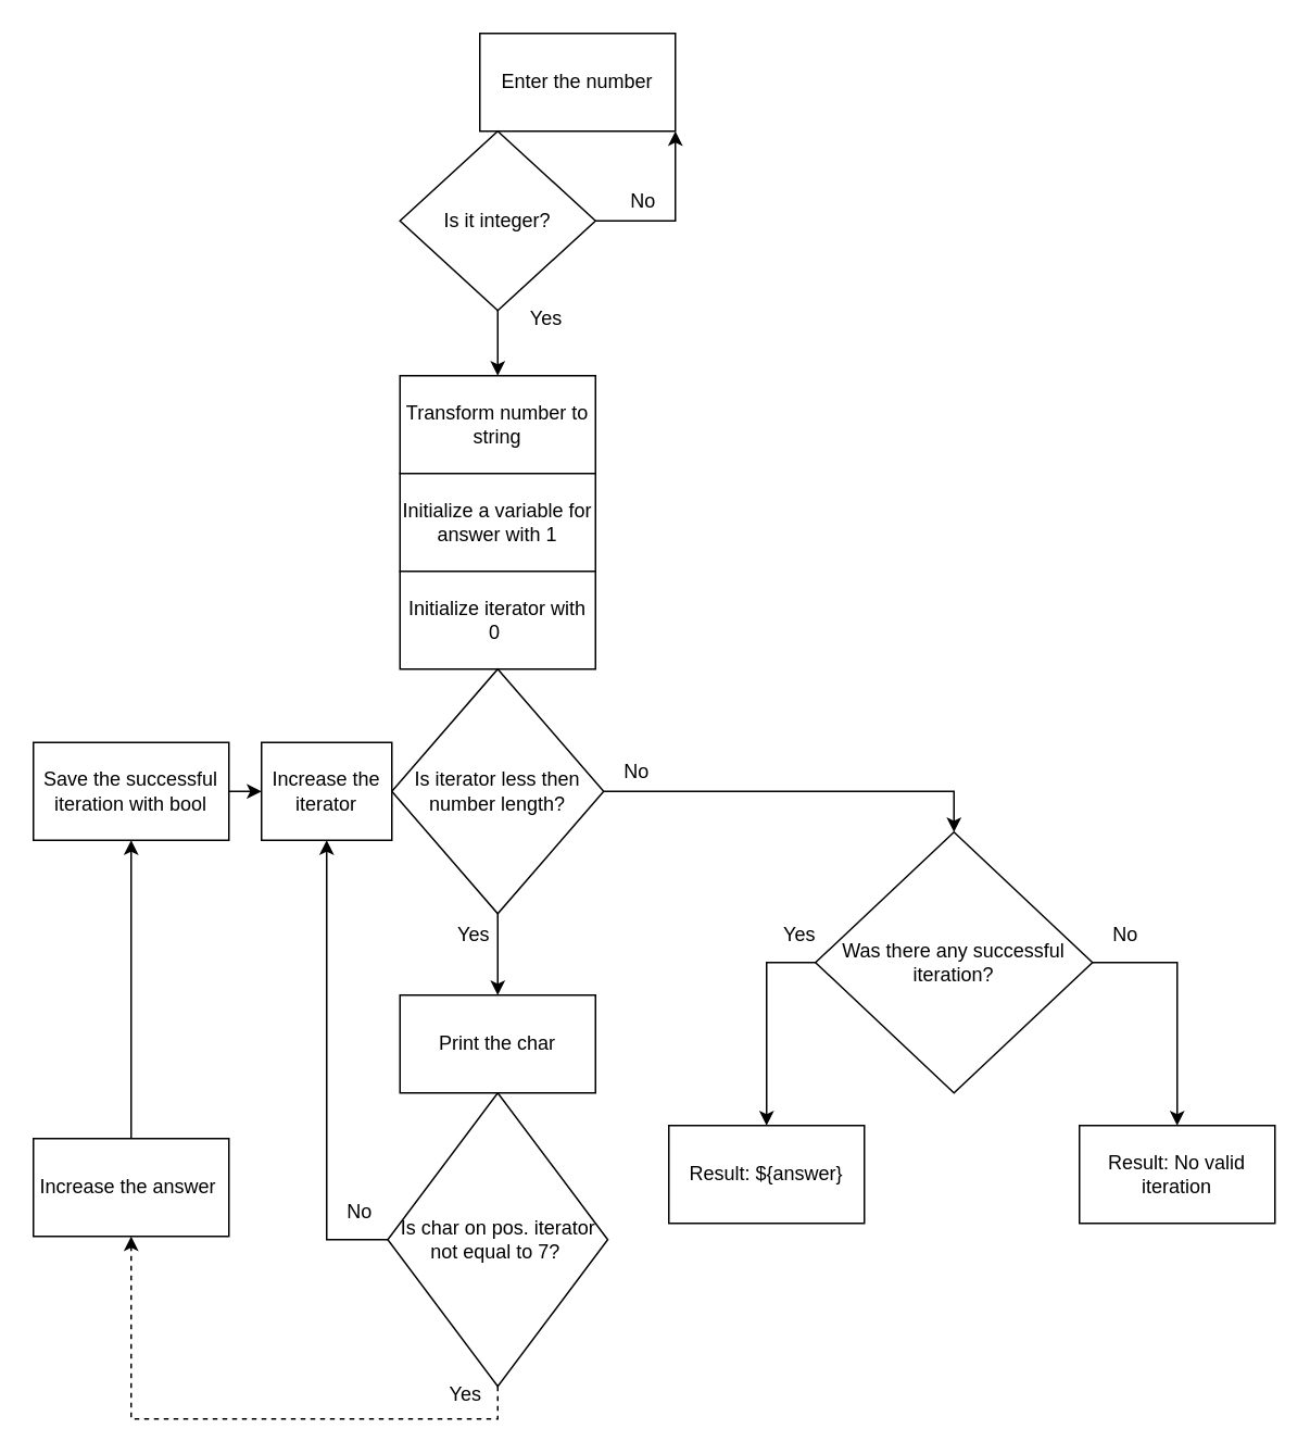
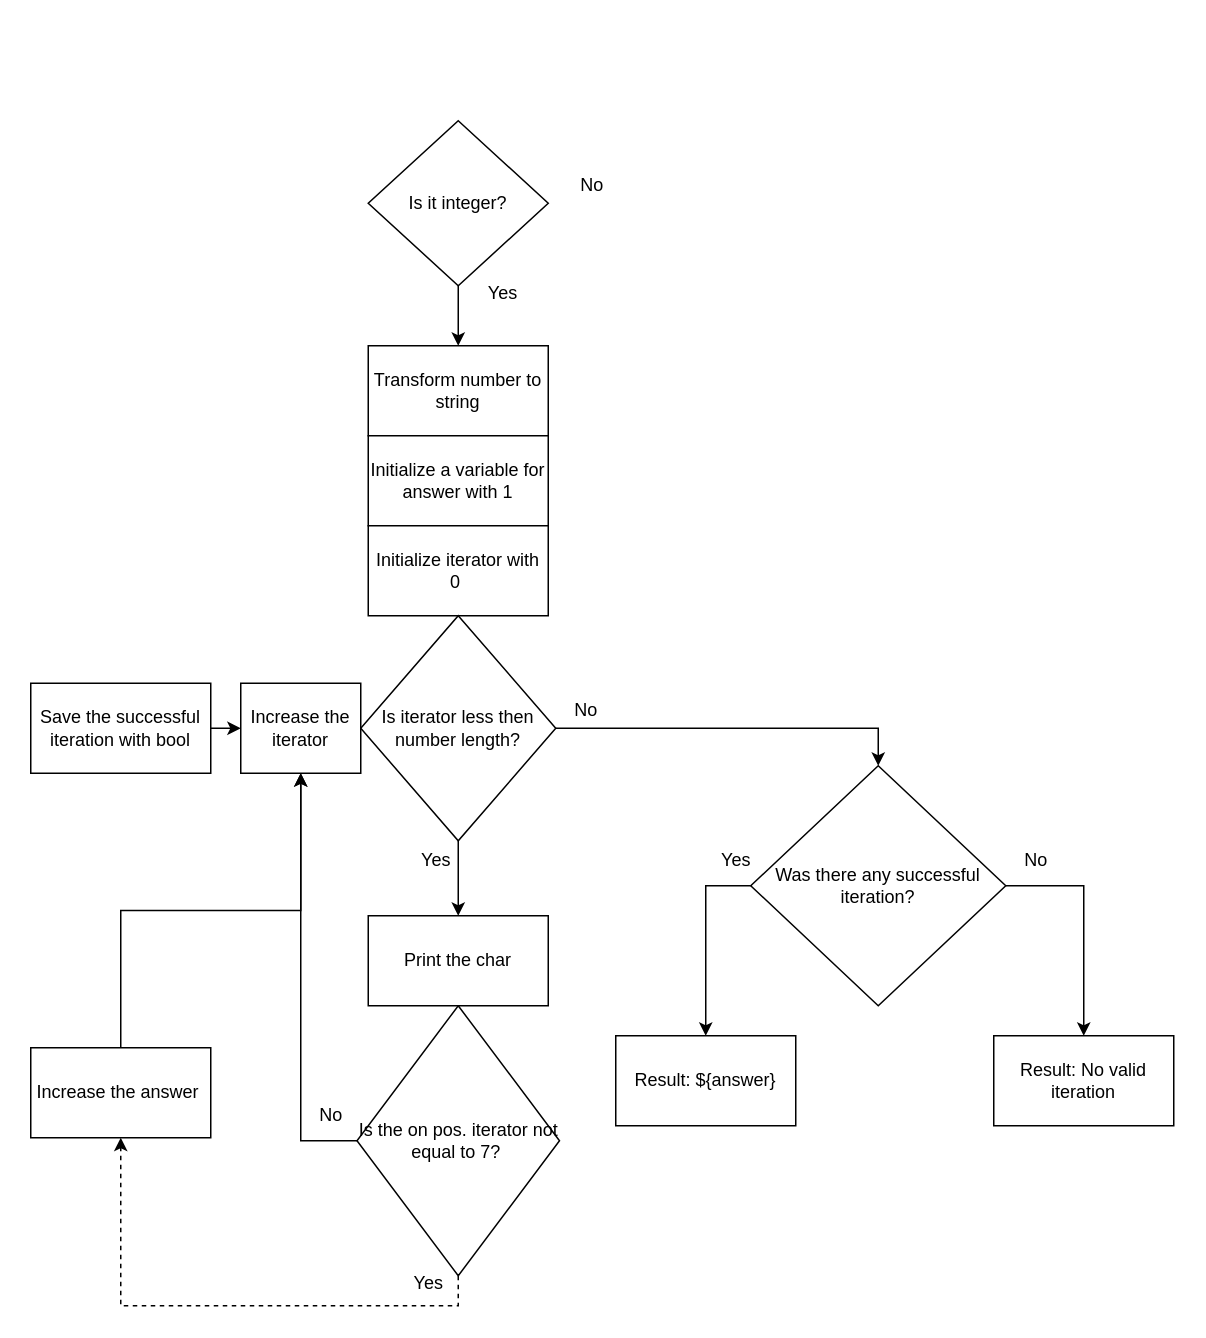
  <mxCell id="0" />
  <mxCell id="1" parent="0" />
- <mxCell id="2" value="Enter the number" style="rounded=0;whiteSpace=wrap;html=1;" vertex="1" parent="1"><mxGeometry x="294" y="20" width="120" height="60" as="geometry" /></mxCell>
  <mxCell id="3" style="edgeStyle=orthogonalEdgeStyle;rounded=0;orthogonalLoop=1;jettySize=auto;html=1;exitX=0.5;exitY=1;exitDx=0;exitDy=0;entryX=0.5;entryY=0;entryDx=0;entryDy=0;" edge="1" parent="1" source="5" target="7"><mxGeometry relative="1" as="geometry" /></mxCell>
- <mxCell id="4" style="edgeStyle=orthogonalEdgeStyle;rounded=0;orthogonalLoop=1;jettySize=auto;html=1;exitX=1;exitY=0.5;exitDx=0;exitDy=0;entryX=1;entryY=1;entryDx=0;entryDy=0;" edge="1" parent="1" source="5" target="2"><mxGeometry relative="1" as="geometry" /></mxCell>
  <mxCell id="5" value="Is it integer?" style="rhombus;whiteSpace=wrap;html=1;" vertex="1" parent="1"><mxGeometry x="245" y="80" width="120" height="110" as="geometry" /></mxCell>
  <mxCell id="6" value="No" style="text;html=1;align=center;verticalAlign=middle;resizable=0;points=[];autosize=1;strokeColor=none;fillColor=none;" vertex="1" parent="1"><mxGeometry x="374" y="108" width="40" height="30" as="geometry" /></mxCell>
  <mxCell id="7" value="Transform number to string" style="rounded=0;whiteSpace=wrap;html=1;" vertex="1" parent="1"><mxGeometry x="245" y="230" width="120" height="60" as="geometry" /></mxCell>
  <mxCell id="8" value="Yes" style="text;html=1;align=center;verticalAlign=middle;whiteSpace=wrap;rounded=0;" vertex="1" parent="1"><mxGeometry x="305" y="180" width="60" height="30" as="geometry" /></mxCell>
  <mxCell id="9" value="Initialize a variable for answer with 1" style="rounded=0;whiteSpace=wrap;html=1;" vertex="1" parent="1"><mxGeometry x="245" y="290" width="120" height="60" as="geometry" /></mxCell>
  <mxCell id="10" value="Initialize iterator with 0&amp;nbsp;" style="rounded=0;whiteSpace=wrap;html=1;" vertex="1" parent="1"><mxGeometry x="245" y="350" width="120" height="60" as="geometry" /></mxCell>
  <mxCell id="11" style="edgeStyle=orthogonalEdgeStyle;rounded=0;orthogonalLoop=1;jettySize=auto;html=1;exitX=0.5;exitY=1;exitDx=0;exitDy=0;" edge="1" parent="1" source="13"><mxGeometry relative="1" as="geometry"><mxPoint x="305" y="610" as="targetPoint" /></mxGeometry></mxCell>
  <mxCell id="12" style="edgeStyle=orthogonalEdgeStyle;rounded=0;orthogonalLoop=1;jettySize=auto;html=1;exitX=1;exitY=0.5;exitDx=0;exitDy=0;entryX=0.5;entryY=0;entryDx=0;entryDy=0;" edge="1" parent="1" source="13" target="28"><mxGeometry relative="1" as="geometry" /></mxCell>
  <mxCell id="13" value="Is iterator less then number length?" style="rhombus;whiteSpace=wrap;html=1;" vertex="1" parent="1"><mxGeometry x="240" y="410" width="130" height="150" as="geometry" /></mxCell>
  <mxCell id="14" style="edgeStyle=orthogonalEdgeStyle;rounded=0;orthogonalLoop=1;jettySize=auto;html=1;exitX=0;exitY=0.5;exitDx=0;exitDy=0;" edge="1" parent="1" source="16" target="19"><mxGeometry relative="1" as="geometry"><mxPoint x="200" y="520" as="targetPoint" /></mxGeometry></mxCell>
  <mxCell id="15" style="edgeStyle=orthogonalEdgeStyle;rounded=0;orthogonalLoop=1;jettySize=auto;html=1;exitX=0.5;exitY=1;exitDx=0;exitDy=0;entryX=0.5;entryY=1;entryDx=0;entryDy=0;dashed=1;" edge="1" parent="1" source="16" target="22"><mxGeometry relative="1" as="geometry" /></mxCell>
- <mxCell id="16" value="Is char on pos. iterator not equal to 7?&amp;nbsp;" style="rhombus;whiteSpace=wrap;html=1;" vertex="1" parent="1"><mxGeometry x="237.5" y="670" width="135" height="180" as="geometry" /></mxCell>
+ <mxCell id="16" value="Is the on pos. iterator not equal to 7?&amp;nbsp;" style="rhombus;whiteSpace=wrap;html=1;" vertex="1" parent="1"><mxGeometry x="237.5" y="670" width="135" height="180" as="geometry" /></mxCell>
  <mxCell id="17" value="Yes" style="text;html=1;align=center;verticalAlign=middle;resizable=0;points=[];autosize=1;strokeColor=none;fillColor=none;" vertex="1" parent="1"><mxGeometry x="270" y="558" width="40" height="30" as="geometry" /></mxCell>
  <mxCell id="18" value="Print the char" style="rounded=0;whiteSpace=wrap;html=1;" vertex="1" parent="1"><mxGeometry x="245" y="610" width="120" height="60" as="geometry" /></mxCell>
  <mxCell id="19" value="Increase the iterator" style="rounded=0;whiteSpace=wrap;html=1;" vertex="1" parent="1"><mxGeometry x="160" y="455" width="80" height="60" as="geometry" /></mxCell>
  <mxCell id="20" value="No" style="text;html=1;align=center;verticalAlign=middle;resizable=0;points=[];autosize=1;strokeColor=none;fillColor=none;" vertex="1" parent="1"><mxGeometry x="200" y="728" width="40" height="30" as="geometry" /></mxCell>
- <mxCell id="21" style="edgeStyle=orthogonalEdgeStyle;rounded=0;orthogonalLoop=1;jettySize=auto;html=1;exitX=0.5;exitY=0;exitDx=0;exitDy=0;entryX=0.5;entryY=1;entryDx=0;entryDy=0;" edge="1" parent="1" source="22" target="24"><mxGeometry relative="1" as="geometry" /></mxCell>
+ <mxCell id="21" style="edgeStyle=orthogonalEdgeStyle;rounded=0;orthogonalLoop=1;jettySize=auto;html=1;exitX=0.5;exitY=0;exitDx=0;exitDy=0;" edge="1" parent="1" source="22" target="19"><mxGeometry relative="1" as="geometry" /></mxCell>
  <mxCell id="22" value="Increase the answer&amp;nbsp;" style="rounded=0;whiteSpace=wrap;html=1;" vertex="1" parent="1"><mxGeometry x="20" y="698" width="120" height="60" as="geometry" /></mxCell>
  <mxCell id="23" style="edgeStyle=orthogonalEdgeStyle;rounded=0;orthogonalLoop=1;jettySize=auto;html=1;exitX=1;exitY=0.5;exitDx=0;exitDy=0;entryX=0;entryY=0.5;entryDx=0;entryDy=0;" edge="1" parent="1" source="24" target="19"><mxGeometry relative="1" as="geometry" /></mxCell>
  <mxCell id="24" value="Save the successful iteration with bool" style="rounded=0;whiteSpace=wrap;html=1;" vertex="1" parent="1"><mxGeometry x="20" y="455" width="120" height="60" as="geometry" /></mxCell>
  <mxCell id="25" value="Yes" style="text;html=1;align=center;verticalAlign=middle;resizable=0;points=[];autosize=1;strokeColor=none;fillColor=none;" vertex="1" parent="1"><mxGeometry x="265" y="840" width="40" height="30" as="geometry" /></mxCell>
  <mxCell id="26" style="edgeStyle=orthogonalEdgeStyle;rounded=0;orthogonalLoop=1;jettySize=auto;html=1;exitX=0;exitY=0.5;exitDx=0;exitDy=0;" edge="1" parent="1" source="28" target="30"><mxGeometry relative="1" as="geometry"><mxPoint x="430" y="680" as="targetPoint" /></mxGeometry></mxCell>
  <mxCell id="27" style="edgeStyle=orthogonalEdgeStyle;rounded=0;orthogonalLoop=1;jettySize=auto;html=1;exitX=1;exitY=0.5;exitDx=0;exitDy=0;entryX=0.5;entryY=0;entryDx=0;entryDy=0;" edge="1" parent="1" source="28" target="32"><mxGeometry relative="1" as="geometry" /></mxCell>
  <mxCell id="28" value="Was there any successful iteration?" style="rhombus;whiteSpace=wrap;html=1;" vertex="1" parent="1"><mxGeometry x="500" y="510" width="170" height="160" as="geometry" /></mxCell>
  <mxCell id="29" value="No" style="text;html=1;align=center;verticalAlign=middle;resizable=0;points=[];autosize=1;strokeColor=none;fillColor=none;" vertex="1" parent="1"><mxGeometry x="370" y="458" width="40" height="30" as="geometry" /></mxCell>
  <mxCell id="30" value="Result: ${answer}" style="rounded=0;whiteSpace=wrap;html=1;" vertex="1" parent="1"><mxGeometry x="410" y="690" width="120" height="60" as="geometry" /></mxCell>
  <mxCell id="31" value="Yes" style="text;html=1;align=center;verticalAlign=middle;resizable=0;points=[];autosize=1;strokeColor=none;fillColor=none;" vertex="1" parent="1"><mxGeometry x="470" y="558" width="40" height="30" as="geometry" /></mxCell>
  <mxCell id="32" value="Result: No valid iteration" style="rounded=0;whiteSpace=wrap;html=1;" vertex="1" parent="1"><mxGeometry x="662" y="690" width="120" height="60" as="geometry" /></mxCell>
  <mxCell id="33" value="No" style="text;html=1;align=center;verticalAlign=middle;resizable=0;points=[];autosize=1;strokeColor=none;fillColor=none;" vertex="1" parent="1"><mxGeometry x="670" y="558" width="40" height="30" as="geometry" /></mxCell>
